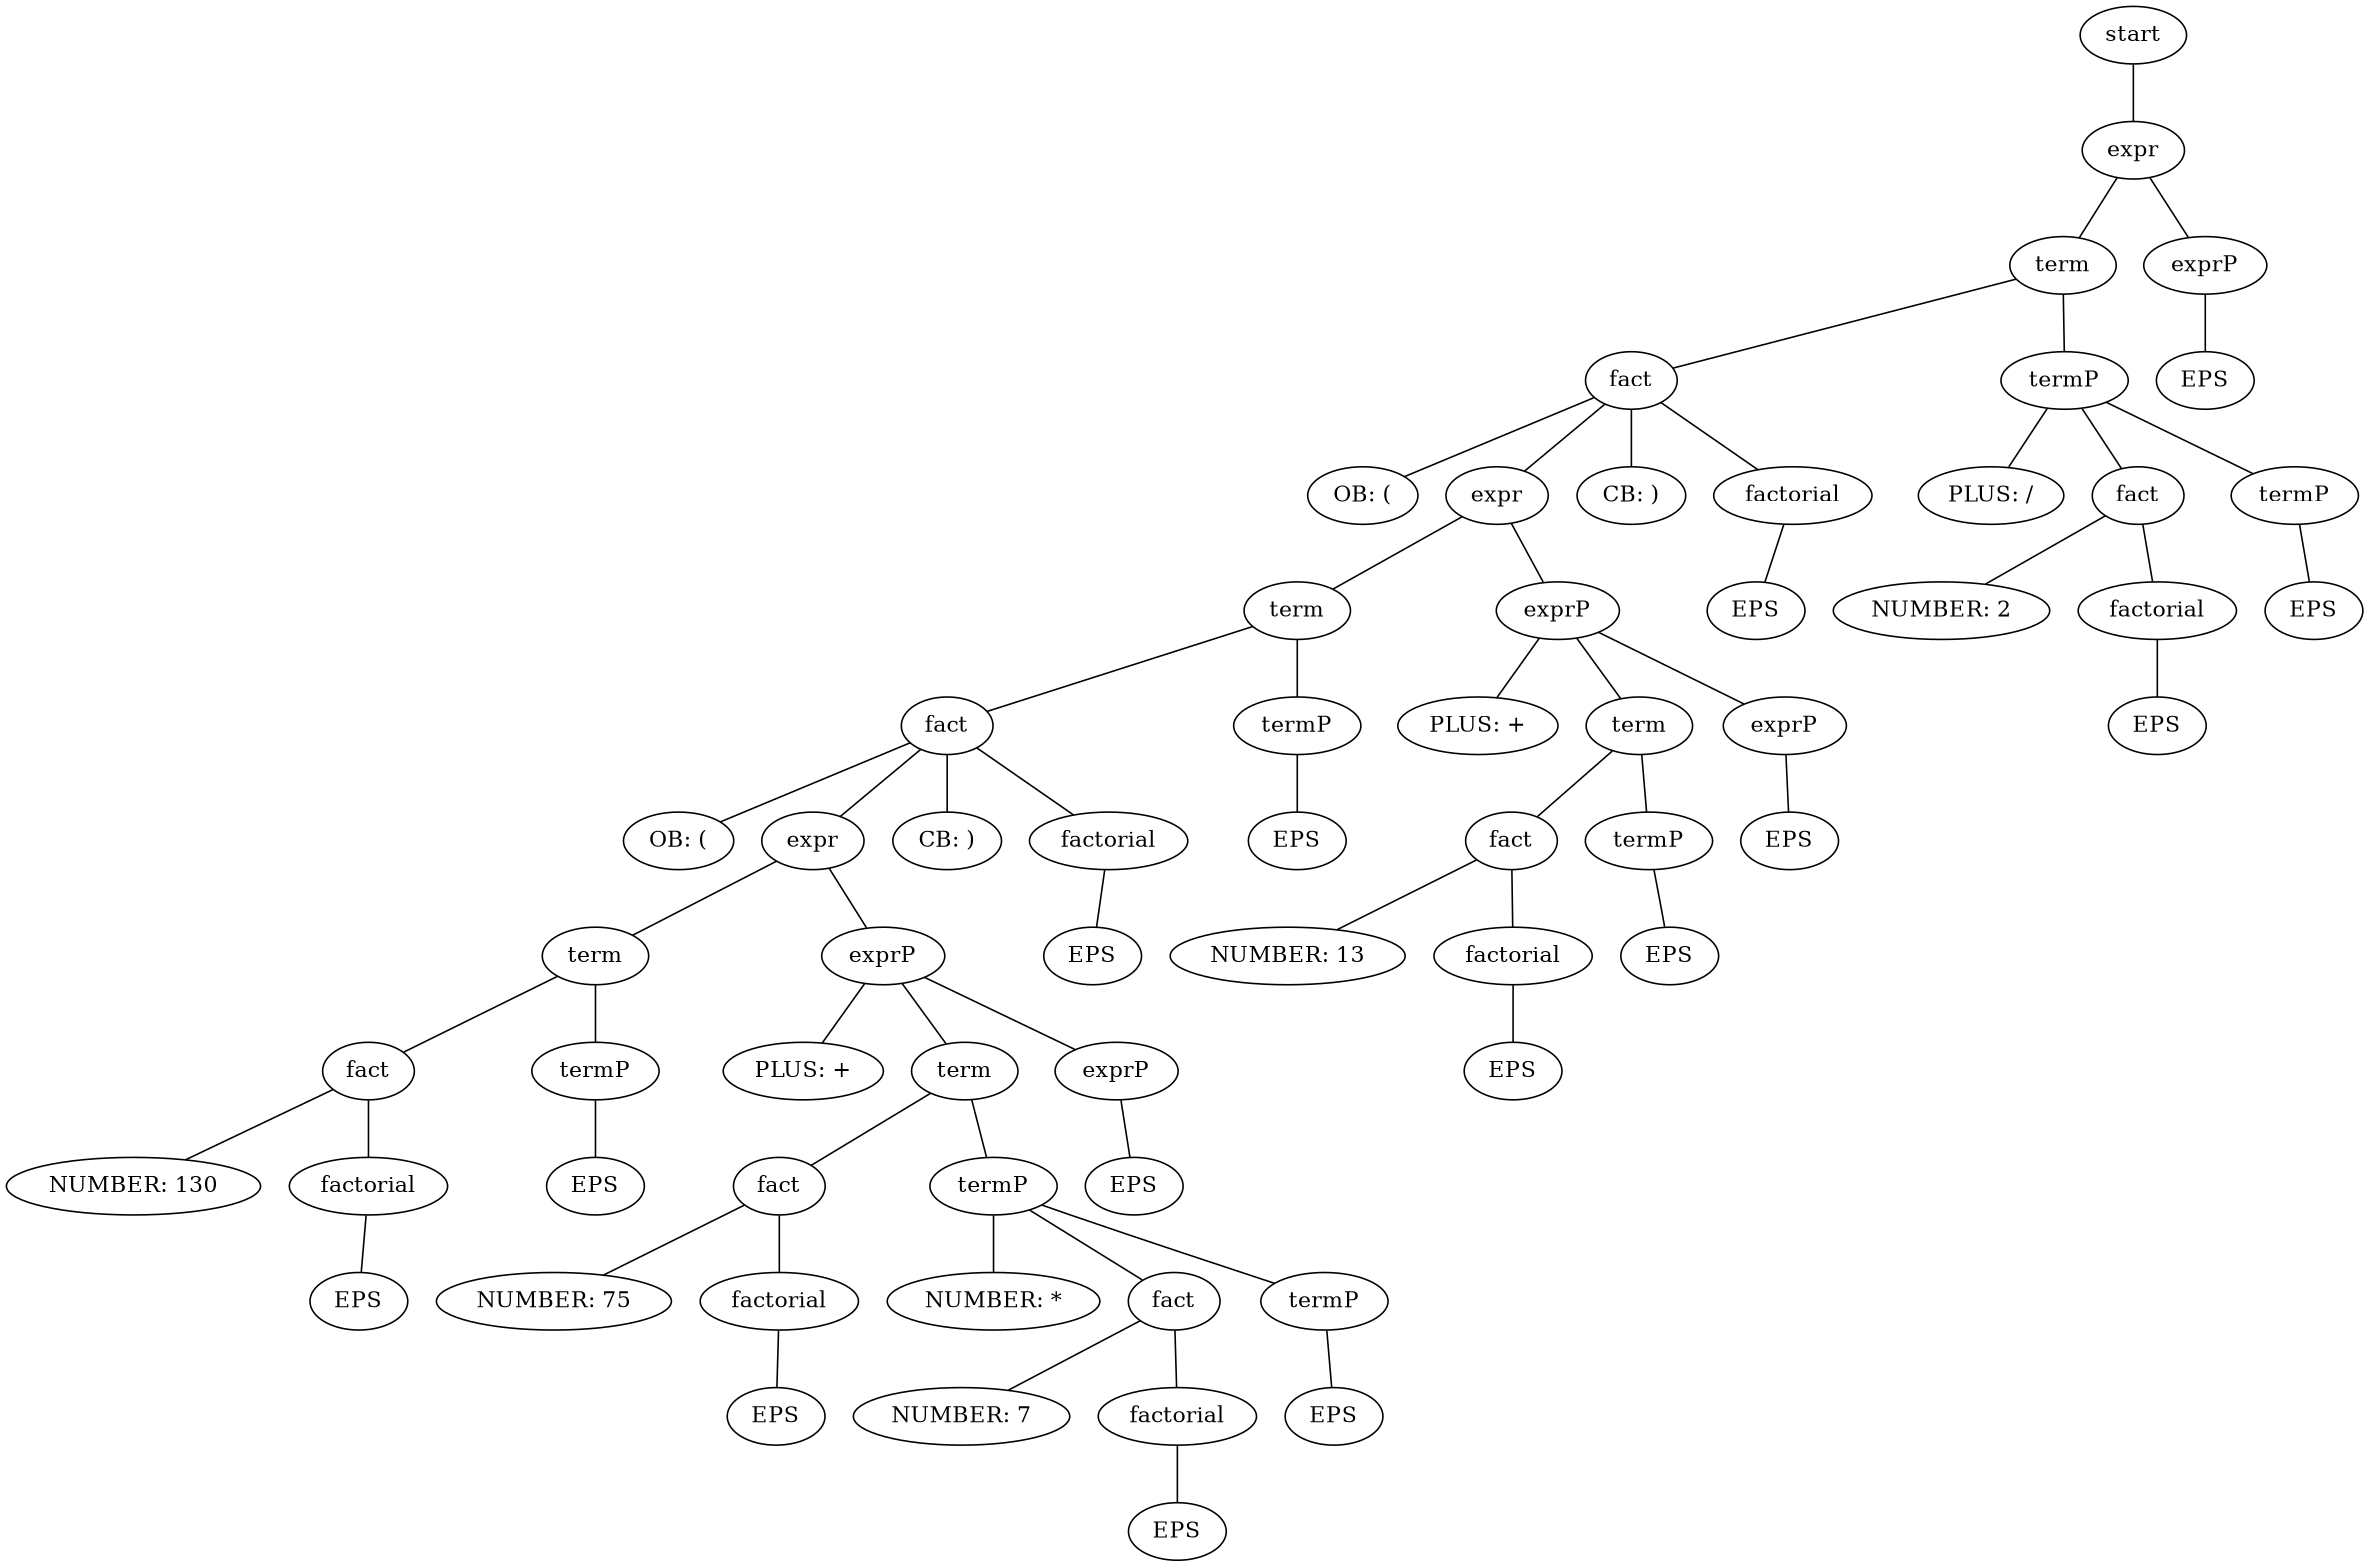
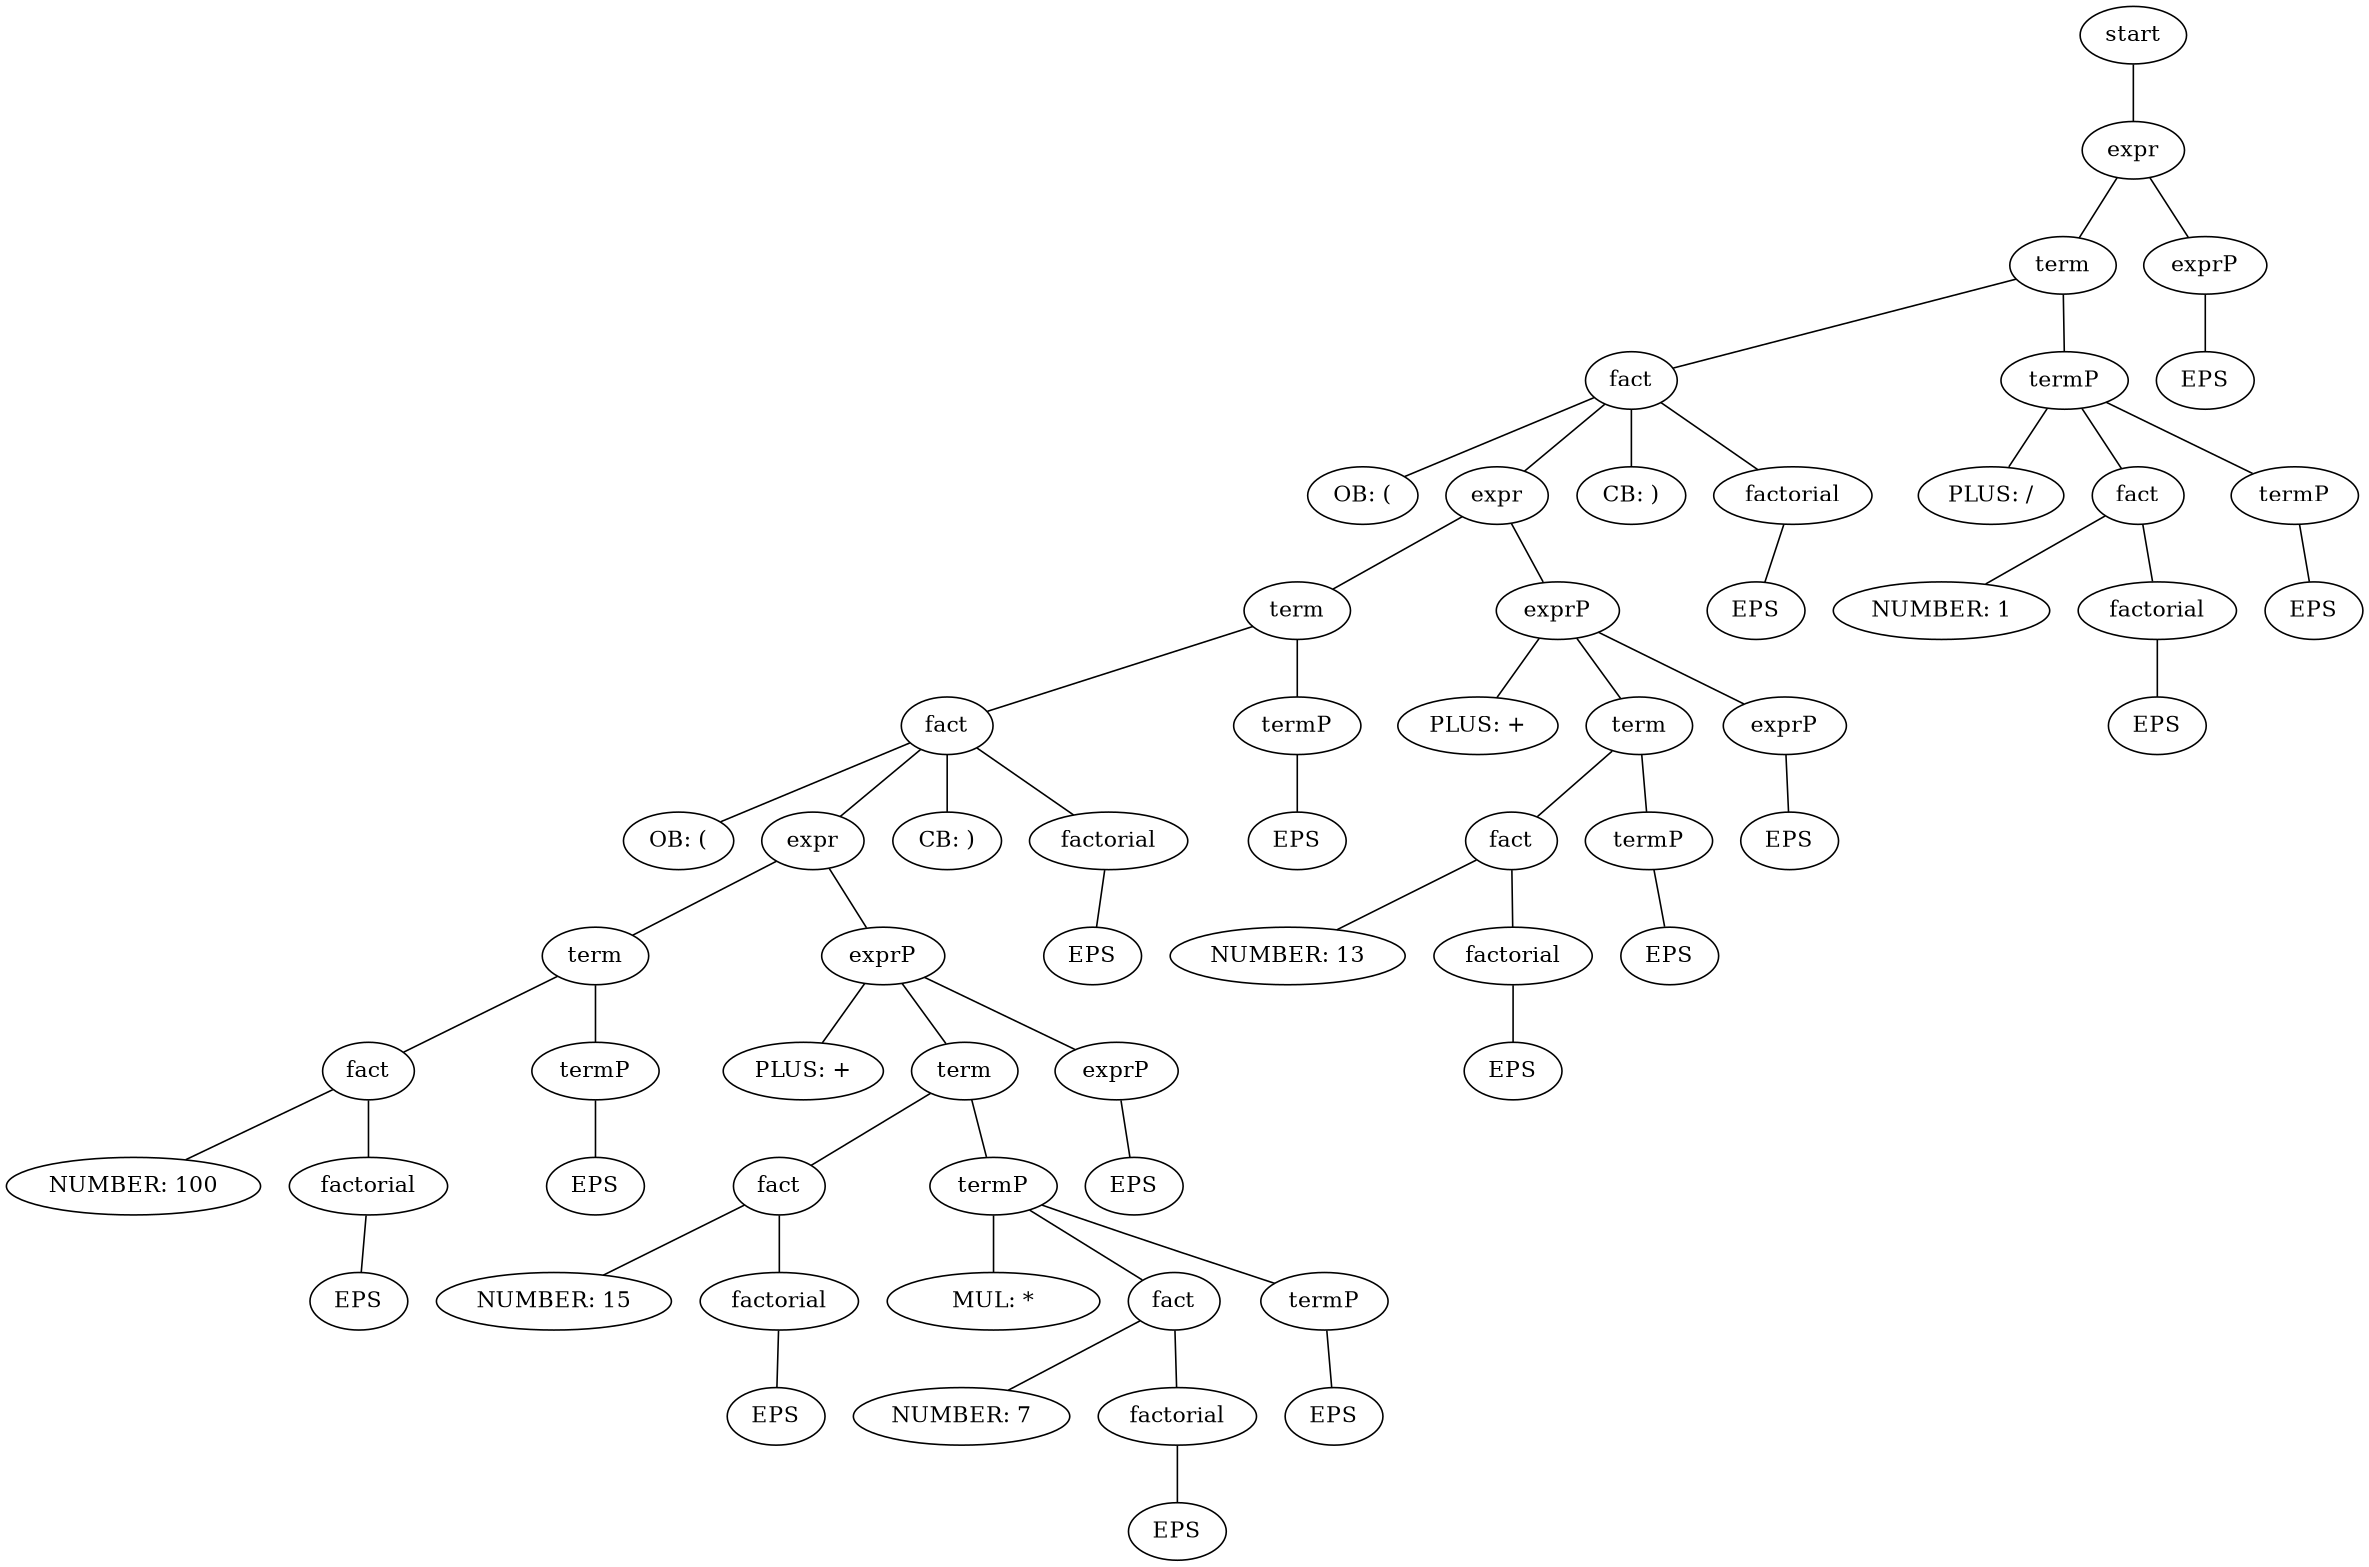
  graph {
    n1 [label=start]
    n2 [label=expr]
    n3 [label=term]
    n4 [label=exprP]
    n5 [label=fact]
    n6 [label=termP]
    n7 [label=EPS]
    n8 [label="OB: ("]
    n9 [label=expr]
    n10 [label="CB: )"]
    n11 [label=factorial]
    n12 [label="PLUS: /"]
    n13 [label=fact]
    n14 [label=termP]
    n15 [label=term]
    n16 [label=exprP]
    n17 [label=EPS]
    n18 [label=fact]
    n19 [label=termP]
    n20 [label="PLUS: +"]
    n21 [label=term]
    n22 [label=exprP]
    n23 [label="OB: ("]
    n24 [label=expr]
    n25 [label="CB: )"]
    n26 [label=factorial]
    n27 [label=EPS]
    n28 [label=term]
    n29 [label=exprP]
    n30 [label=EPS]
    n31 [label=fact]
    n32 [label=termP]
    n33 [label="PLUS: +"]
    n34 [label=term]
    n35 [label=exprP]
-   n36 [label="NUMBER: 130"]
+   n36 [label="NUMBER: 100"]
    n37 [label=factorial]
    n38 [label=EPS]
    n39 [label=EPS]
    n40 [label=fact]
    n41 [label=termP]
    n42 [label=EPS]
-   n43 [label="NUMBER: 75"]
+   n43 [label="NUMBER: 15"]
    n44 [label=factorial]
-   n45 [label="NUMBER: *"]
+   n45 [label="MUL: *"]
    n46 [label=fact]
    n47 [label=termP]
    n48 [label=EPS]
    n49 [label="NUMBER: 7"]
    n50 [label=factorial]
    n51 [label=EPS]
    n52 [label=EPS]
    n53 [label=fact]
    n54 [label=termP]
    n55 [label=EPS]
    n56 [label="NUMBER: 13"]
    n57 [label=factorial]
    n58 [label=EPS]
    n59 [label=EPS]
-   n60 [label="NUMBER: 2"]
+   n60 [label="NUMBER: 1"]
    n61 [label=factorial]
    n62 [label=EPS]
    n63 [label=EPS]
    n1 -- n2
    n2 -- n3
    n2 -- n4
    n3 -- n5
    n3 -- n6
    n4 -- n7
    n5 -- n8
    n5 -- n9
    n5 -- n10
    n5 -- n11
    n6 -- n12
    n6 -- n13
    n6 -- n14
    n9 -- n15
    n9 -- n16
    n11 -- n17
    n13 -- n60
    n13 -- n61
    n14 -- n62
    n15 -- n18
    n15 -- n19
    n16 -- n20
    n16 -- n21
    n16 -- n22
    n18 -- n23
    n18 -- n24
    n18 -- n25
    n18 -- n26
    n19 -- n27
    n21 -- n53
    n21 -- n54
    n22 -- n55
    n24 -- n28
    n24 -- n29
    n26 -- n30
    n28 -- n31
    n28 -- n32
    n29 -- n33
    n29 -- n34
    n29 -- n35
    n31 -- n36
    n31 -- n37
    n32 -- n38
    n34 -- n40
    n34 -- n41
    n35 -- n42
    n37 -- n39
    n40 -- n43
    n40 -- n44
    n41 -- n45
    n41 -- n46
    n41 -- n47
    n44 -- n48
    n46 -- n49
    n46 -- n50
    n47 -- n51
    n50 -- n52
    n53 -- n56
    n53 -- n57
    n54 -- n58
    n57 -- n59
    n61 -- n63
  }
